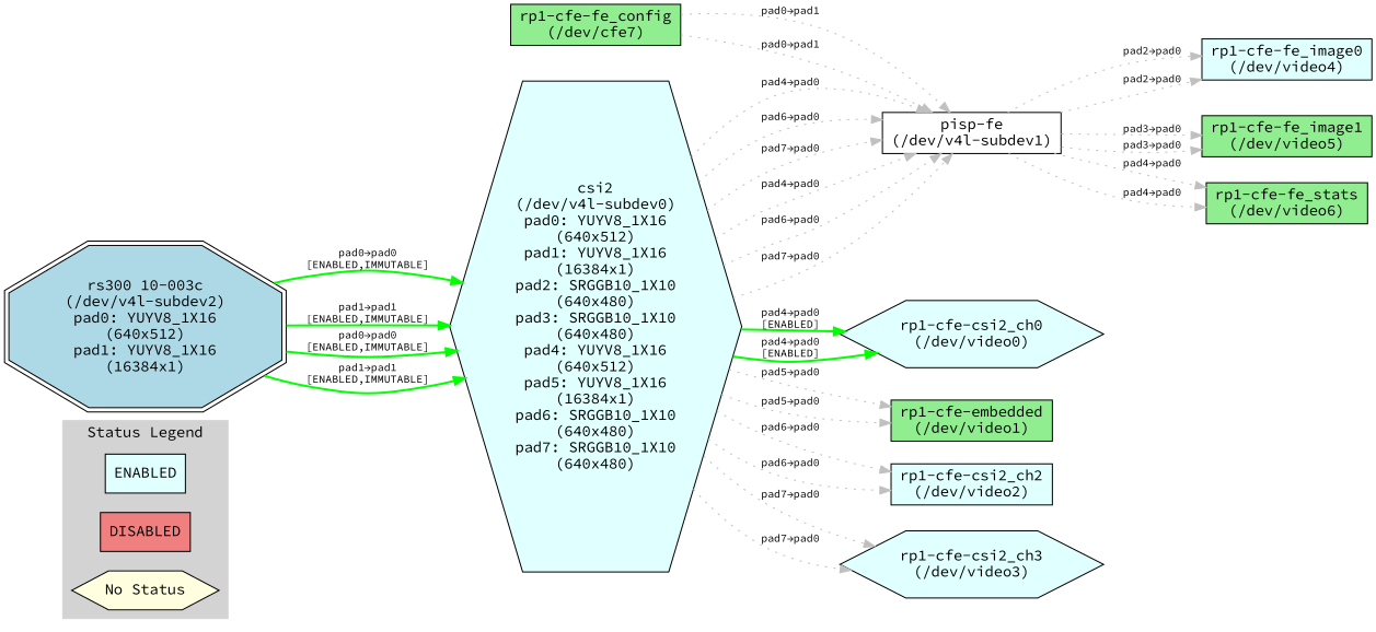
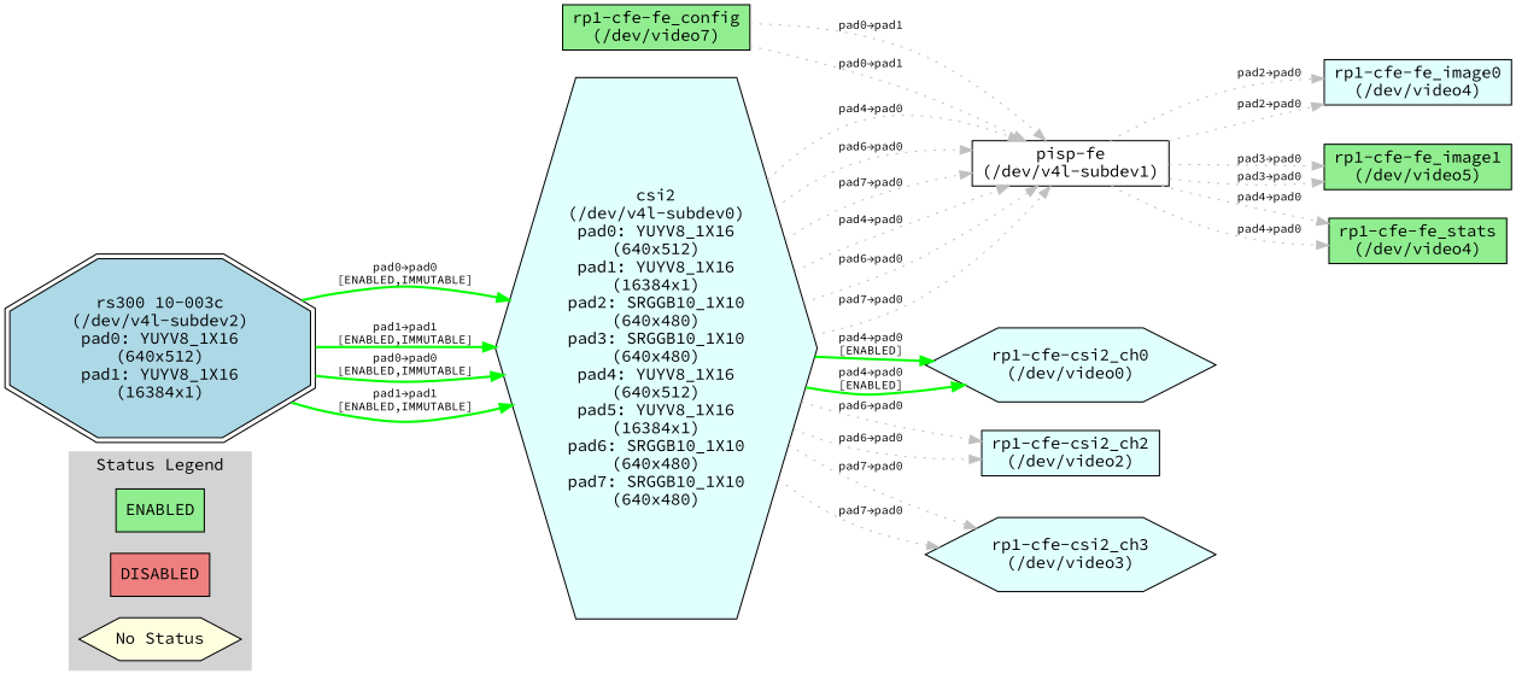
  digraph {
    fontname="Source Code Pro"
    rankdir=LR
    node [fillcolor=lightgreen fontname="Source Code Pro" shape=box style=filled]
    edge [color=gray fontname="Source Code Pro" fontsize=10 penwidth=1 style=dotted]
-   n1 [fillcolor=lightcyan label=ENABLED]
+   n1 [label=ENABLED]
    n2 [fillcolor=lightcoral label=DISABLED]
    n3 [fillcolor=lightyellow label="No Status" shape=hexagon]
    n4 [fillcolor=lightcyan label="csi2\n(/dev/v4l-subdev0)\npad0: YUYV8_1X16\n(640x512)\npad1: YUYV8_1X16\n(16384x1)\npad2: SRGGB10_1X10\n(640x480)\npad3: SRGGB10_1X10\n(640x480)\npad4: YUYV8_1X16\n(640x512)\npad5: YUYV8_1X16\n(16384x1)\npad6: SRGGB10_1X10\n(640x480)\npad7: SRGGB10_1X10\n(640x480)" shape=hexagon]
    n5 [fillcolor=white label="pisp-fe\n(/dev/v4l-subdev1)"]
    n6 [fillcolor=lightcyan label="rp1-cfe-csi2_ch0\n(/dev/video0)" shape=hexagon]
-   n7 [label="rp1-cfe-embedded\n(/dev/video1)"]
    n8 [fillcolor=lightcyan label="rp1-cfe-csi2_ch2\n(/dev/video2)"]
    n9 [fillcolor=lightcyan label="rp1-cfe-csi2_ch3\n(/dev/video3)" shape=hexagon]
    n10 [fillcolor=lightcyan label="rp1-cfe-fe_image0\n(/dev/video4)"]
    n11 [label="rp1-cfe-fe_image1\n(/dev/video5)"]
-   n12 [label="rp1-cfe-fe_stats\n(/dev/video6)"]
+   n12 [label="rp1-cfe-fe_stats\n(/dev/video4)"]
    n13 [fillcolor=lightblue label="rs300 10-003c\n(/dev/v4l-subdev2)\npad0: YUYV8_1X16\n(640x512)\npad1: YUYV8_1X16\n(16384x1)" shape=doubleoctagon]
-   n14 [label="rp1-cfe-fe_config\n(/dev/cfe7)"]
+   n14 [label="rp1-cfe-fe_config\n(/dev/video7)"]
    subgraph cluster_1 {
      color=lightgrey
      label="Status Legend"
      style=filled
      n1
      n2
      n3
    }
    n4 -> n5 [label="pad4→pad0"]
    n4 -> n5 [label="pad6→pad0"]
    n4 -> n5 [label="pad7→pad0"]
    n4 -> n5 [label="pad4→pad0"]
    n4 -> n5 [label="pad6→pad0"]
    n4 -> n5 [label="pad7→pad0"]
    n4 -> n6 [color=green label="pad4→pad0\n[ENABLED]" penwidth=2 style=solid]
    n4 -> n6 [color=green label="pad4→pad0\n[ENABLED]" penwidth=2 style=solid]
-   n4 -> n7 [label="pad5→pad0"]
-   n4 -> n7 [label="pad5→pad0"]
    n4 -> n8 [label="pad6→pad0"]
    n4 -> n8 [label="pad6→pad0"]
    n4 -> n9 [label="pad7→pad0"]
    n4 -> n9 [label="pad7→pad0"]
    n5 -> n10 [label="pad2→pad0"]
    n5 -> n10 [label="pad2→pad0"]
    n5 -> n11 [label="pad3→pad0"]
    n5 -> n11 [label="pad3→pad0"]
    n5 -> n12 [label="pad4→pad0"]
    n5 -> n12 [label="pad4→pad0"]
    n13 -> n4 [color=green label="pad0→pad0\n[ENABLED,IMMUTABLE]" penwidth=2 style=solid]
    n13 -> n4 [color=green label="pad1→pad1\n[ENABLED,IMMUTABLE]" penwidth=2 style=solid]
    n13 -> n4 [color=green label="pad0→pad0\n[ENABLED,IMMUTABLE]" penwidth=2 style=solid]
    n13 -> n4 [color=green label="pad1→pad1\n[ENABLED,IMMUTABLE]" penwidth=2 style=solid]
    n14 -> n5 [label="pad0→pad1"]
    n14 -> n5 [label="pad0→pad1"]
  }
